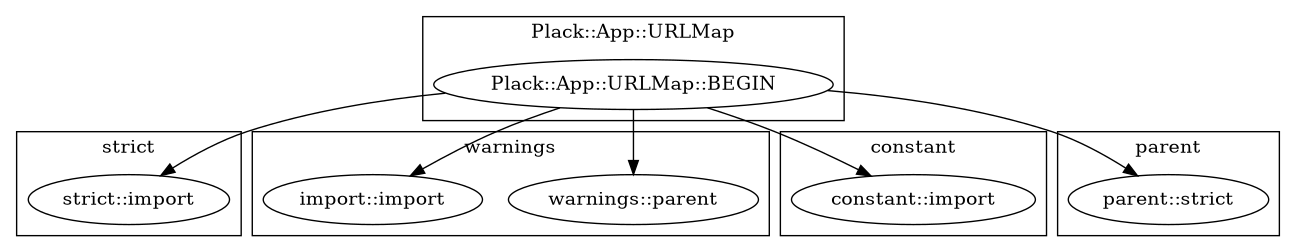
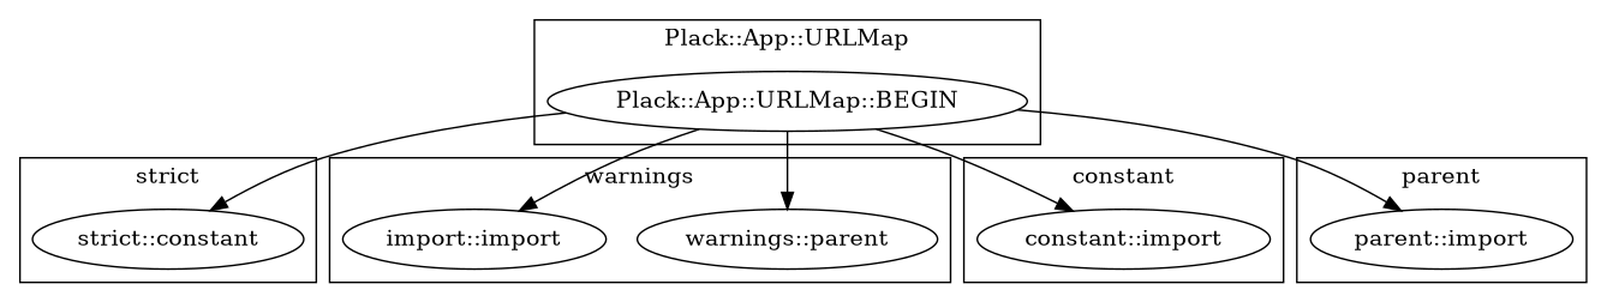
  digraph {
-   "strict::import"
+   "strict::import" [label="strict::constant"]
    n2 [label="warnings::parent"]
    n3 [label="import::import"]
    "Plack::App::URLMap::BEGIN"
    "constant::import"
-   "parent::import" [label="parent::strict"]
+   "parent::import"
    subgraph cluster_1 {
      label="strict"
      "strict::import"
    }
    subgraph cluster_2 {
      label=warnings
      n2
      n3
    }
    subgraph cluster_3 {
      label="Plack::App::URLMap"
      "Plack::App::URLMap::BEGIN"
    }
    subgraph cluster_4 {
      label=constant
      "constant::import"
    }
    subgraph cluster_5 {
      label=parent
      "parent::import"
    }
    "Plack::App::URLMap::BEGIN" -> "strict::import"
    "Plack::App::URLMap::BEGIN" -> n2
    "Plack::App::URLMap::BEGIN" -> n3
    "Plack::App::URLMap::BEGIN" -> "constant::import"
    "Plack::App::URLMap::BEGIN" -> "parent::import"
  }
